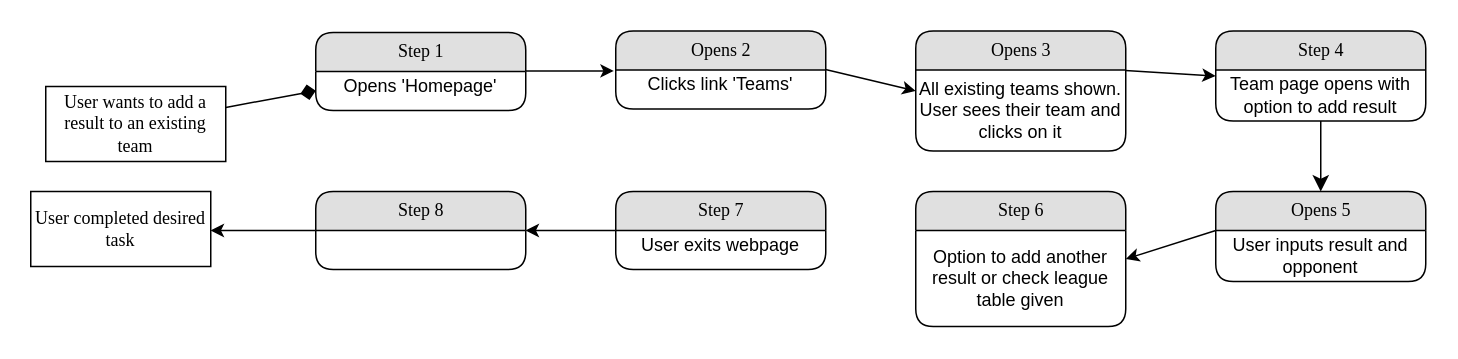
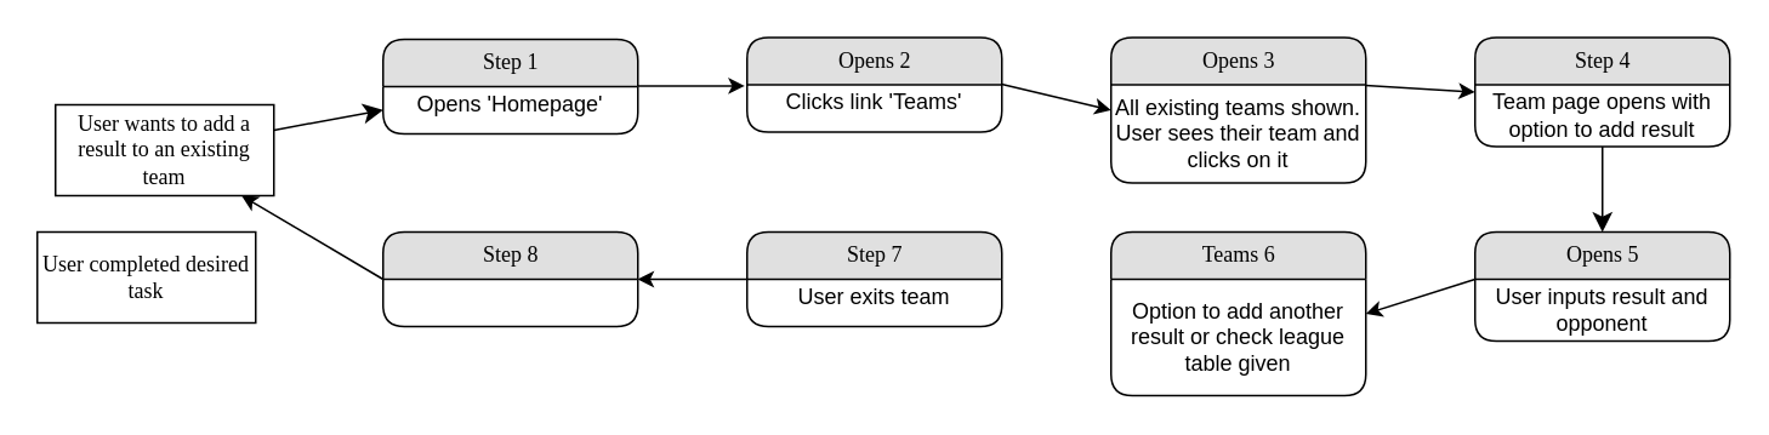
  <mxCell id="0" />
  <mxCell id="1" parent="0" />
- <mxCell id="2" style="edgeStyle=none;html=1;labelBackgroundColor=none;startFill=0;startSize=8;endFill=1;endSize=8;fontFamily=Verdana;fontSize=12;endArrow=diamond;" parent="1" source="3" target="19" edge="1"><mxGeometry relative="1" as="geometry" /></mxCell>
+ <mxCell id="2" style="edgeStyle=none;html=1;labelBackgroundColor=none;startFill=0;startSize=8;endFill=1;endSize=8;fontFamily=Verdana;fontSize=12;" parent="1" source="3" target="19" edge="1"><mxGeometry relative="1" as="geometry" /></mxCell>
  <mxCell id="3" value="User wants to add a result to an existing team" style="whiteSpace=wrap;html=1;rounded=0;shadow=0;comic=0;labelBackgroundColor=none;strokeWidth=1;fontFamily=Verdana;fontSize=12;align=center;" parent="1" vertex="1"><mxGeometry x="30" y="57" width="120" height="50" as="geometry" /></mxCell>
  <mxCell id="4" style="edgeStyle=orthogonalEdgeStyle;html=1;labelBackgroundColor=none;startFill=0;startSize=8;endFill=1;endSize=8;fontFamily=Verdana;fontSize=12;entryX=0.5;entryY=0;entryDx=0;entryDy=0;" parent="1" source="23" target="11" edge="1"><mxGeometry relative="1" as="geometry"><mxPoint x="860" y="117" as="targetPoint" /></mxGeometry></mxCell>
  <mxCell id="5" value="User completed desired task" style="whiteSpace=wrap;html=1;rounded=0;shadow=0;comic=0;labelBackgroundColor=none;strokeWidth=1;fontFamily=Verdana;fontSize=12;align=center;" parent="1" vertex="1"><mxGeometry x="20" y="127" width="120" height="50" as="geometry" /></mxCell>
  <mxCell id="6" style="edgeStyle=orthogonalEdgeStyle;rounded=0;orthogonalLoop=1;jettySize=auto;html=1;exitX=1;exitY=0.5;exitDx=0;exitDy=0;entryX=-0.009;entryY=0.023;entryDx=0;entryDy=0;entryPerimeter=0;" parent="1" source="19" edge="1"><mxGeometry relative="1" as="geometry"><mxPoint x="408.74" y="46.598" as="targetPoint" /><Array as="points"><mxPoint x="409" y="47" /></Array></mxGeometry></mxCell>
  <mxCell id="7" value="Opens 2" style="swimlane;html=1;fontStyle=0;childLayout=stackLayout;horizontal=1;startSize=26;fillColor=#e0e0e0;horizontalStack=0;resizeParent=1;resizeLast=0;collapsible=1;marginBottom=0;swimlaneFillColor=#ffffff;align=center;rounded=1;shadow=0;comic=0;labelBackgroundColor=none;strokeWidth=1;fontFamily=Verdana;fontSize=12" parent="1" vertex="1"><mxGeometry x="410" y="20" width="140" height="52" as="geometry" /></mxCell>
  <mxCell id="8" value="Clicks link 'Teams'" style="text;html=1;strokeColor=none;fillColor=none;align=center;verticalAlign=middle;whiteSpace=wrap;rounded=0;" parent="7" vertex="1"><mxGeometry y="26" width="140" height="20" as="geometry" /></mxCell>
  <mxCell id="9" value="Opens 3" style="swimlane;html=1;fontStyle=0;childLayout=stackLayout;horizontal=1;startSize=26;fillColor=#e0e0e0;horizontalStack=0;resizeParent=1;resizeLast=0;collapsible=1;marginBottom=0;swimlaneFillColor=#ffffff;align=center;rounded=1;shadow=0;comic=0;labelBackgroundColor=none;strokeWidth=1;fontFamily=Verdana;fontSize=12" parent="1" vertex="1"><mxGeometry x="610" y="20" width="140" height="80" as="geometry" /></mxCell>
  <mxCell id="10" value="All existing teams shown. User sees their team and clicks on it" style="text;html=1;strokeColor=none;fillColor=none;align=center;verticalAlign=middle;whiteSpace=wrap;rounded=0;" parent="9" vertex="1"><mxGeometry y="26" width="140" height="54" as="geometry" /></mxCell>
  <mxCell id="11" value="Opens 5" style="swimlane;html=1;fontStyle=0;childLayout=stackLayout;horizontal=1;startSize=26;fillColor=#e0e0e0;horizontalStack=0;resizeParent=1;resizeLast=0;collapsible=1;marginBottom=0;swimlaneFillColor=#ffffff;align=center;rounded=1;shadow=0;comic=0;labelBackgroundColor=none;strokeWidth=1;fontFamily=Verdana;fontSize=12" parent="1" vertex="1"><mxGeometry x="810" y="127" width="140" height="60" as="geometry" /></mxCell>
  <mxCell id="12" value="" style="endArrow=classic;html=1;entryX=1;entryY=0.5;entryDx=0;entryDy=0;" parent="11" target="14" edge="1"><mxGeometry width="50" height="50" relative="1" as="geometry"><mxPoint y="26" as="sourcePoint" /><mxPoint x="50" y="-24" as="targetPoint" /></mxGeometry></mxCell>
  <mxCell id="13" value="User inputs result and opponent" style="text;html=1;strokeColor=none;fillColor=none;align=center;verticalAlign=middle;whiteSpace=wrap;rounded=0;" parent="11" vertex="1"><mxGeometry y="26" width="140" height="34" as="geometry" /></mxCell>
- <mxCell id="14" value="Step 6" style="swimlane;html=1;fontStyle=0;childLayout=stackLayout;horizontal=1;startSize=26;fillColor=#e0e0e0;horizontalStack=0;resizeParent=1;resizeLast=0;collapsible=1;marginBottom=0;swimlaneFillColor=#ffffff;align=center;rounded=1;shadow=0;comic=0;labelBackgroundColor=none;strokeWidth=1;fontFamily=Verdana;fontSize=12" parent="1" vertex="1"><mxGeometry x="610" y="127" width="140" height="90" as="geometry" /></mxCell>
+ <mxCell id="14" value="Teams 6" style="swimlane;html=1;fontStyle=0;childLayout=stackLayout;horizontal=1;startSize=26;fillColor=#e0e0e0;horizontalStack=0;resizeParent=1;resizeLast=0;collapsible=1;marginBottom=0;swimlaneFillColor=#ffffff;align=center;rounded=1;shadow=0;comic=0;labelBackgroundColor=none;strokeWidth=1;fontFamily=Verdana;fontSize=12" parent="1" vertex="1"><mxGeometry x="610" y="127" width="140" height="90" as="geometry" /></mxCell>
  <mxCell id="15" value="Option to add another result or check league table given" style="text;html=1;strokeColor=none;fillColor=none;align=center;verticalAlign=middle;whiteSpace=wrap;rounded=0;" parent="14" vertex="1"><mxGeometry y="26" width="140" height="64" as="geometry" /></mxCell>
  <mxCell id="16" value="Step 7" style="swimlane;html=1;fontStyle=0;childLayout=stackLayout;horizontal=1;startSize=26;fillColor=#e0e0e0;horizontalStack=0;resizeParent=1;resizeLast=0;collapsible=1;marginBottom=0;swimlaneFillColor=#ffffff;align=center;rounded=1;shadow=0;comic=0;labelBackgroundColor=none;strokeWidth=1;fontFamily=Verdana;fontSize=12" parent="1" vertex="1"><mxGeometry x="410" y="127" width="140" height="52" as="geometry" /></mxCell>
- <mxCell id="17" value="User exits webpage" style="text;html=1;strokeColor=none;fillColor=none;align=center;verticalAlign=middle;whiteSpace=wrap;rounded=0;" parent="16" vertex="1"><mxGeometry y="26" width="140" height="20" as="geometry" /></mxCell>
+ <mxCell id="17" value="User exits team" style="text;html=1;strokeColor=none;fillColor=none;align=center;verticalAlign=middle;whiteSpace=wrap;rounded=0;" parent="16" vertex="1"><mxGeometry y="26" width="140" height="20" as="geometry" /></mxCell>
  <mxCell id="18" value="Step 8" style="swimlane;html=1;fontStyle=0;childLayout=stackLayout;horizontal=1;startSize=26;fillColor=#e0e0e0;horizontalStack=0;resizeParent=1;resizeLast=0;collapsible=1;marginBottom=0;swimlaneFillColor=#ffffff;align=center;rounded=1;shadow=0;comic=0;labelBackgroundColor=none;strokeWidth=1;fontFamily=Verdana;fontSize=12" parent="1" vertex="1"><mxGeometry x="210" y="127" width="140" height="52" as="geometry" /></mxCell>
  <mxCell id="19" value="Step 1" style="swimlane;html=1;fontStyle=0;childLayout=stackLayout;horizontal=1;startSize=26;fillColor=#e0e0e0;horizontalStack=0;resizeParent=1;resizeLast=0;collapsible=1;marginBottom=0;swimlaneFillColor=#ffffff;align=center;rounded=1;shadow=0;comic=0;labelBackgroundColor=none;strokeWidth=1;fontFamily=Verdana;fontSize=12" parent="1" vertex="1"><mxGeometry x="210" y="21" width="140" height="52" as="geometry" /></mxCell>
  <mxCell id="20" value="Opens 'Homepage'" style="text;html=1;strokeColor=none;fillColor=none;align=center;verticalAlign=middle;whiteSpace=wrap;rounded=0;" parent="19" vertex="1"><mxGeometry y="26" width="140" height="20" as="geometry" /></mxCell>
  <mxCell id="21" value="" style="endArrow=classic;html=1;exitX=0.999;exitY=-0.011;exitDx=0;exitDy=0;exitPerimeter=0;entryX=0;entryY=0.5;entryDx=0;entryDy=0;" parent="1" target="9" edge="1"><mxGeometry width="50" height="50" relative="1" as="geometry"><mxPoint x="549.86" y="45.714" as="sourcePoint" /><mxPoint x="600" y="37" as="targetPoint" /></mxGeometry></mxCell>
  <mxCell id="22" value="" style="endArrow=classic;html=1;exitX=0.998;exitY=0.013;exitDx=0;exitDy=0;exitPerimeter=0;entryX=0;entryY=0.5;entryDx=0;entryDy=0;" parent="1" target="23" edge="1"><mxGeometry width="50" height="50" relative="1" as="geometry"><mxPoint x="749.72" y="46.338" as="sourcePoint" /><mxPoint x="810" y="27" as="targetPoint" /></mxGeometry></mxCell>
  <mxCell id="23" value="Step 4" style="swimlane;html=1;fontStyle=0;childLayout=stackLayout;horizontal=1;startSize=26;fillColor=#e0e0e0;horizontalStack=0;resizeParent=1;resizeLast=0;collapsible=1;marginBottom=0;swimlaneFillColor=#ffffff;align=center;rounded=1;shadow=0;comic=0;labelBackgroundColor=none;strokeWidth=1;fontFamily=Verdana;fontSize=12" parent="1" vertex="1"><mxGeometry x="810" y="20" width="140" height="60" as="geometry" /></mxCell>
  <mxCell id="24" value="Team page opens with option to add result" style="text;html=1;strokeColor=none;fillColor=none;align=center;verticalAlign=middle;whiteSpace=wrap;rounded=0;" parent="23" vertex="1"><mxGeometry y="26" width="140" height="34" as="geometry" /></mxCell>
  <mxCell id="25" value="" style="endArrow=classic;html=1;exitX=0;exitY=0.5;exitDx=0;exitDy=0;entryX=0.999;entryY=0;entryDx=0;entryDy=0;entryPerimeter=0;" parent="1" source="16" edge="1"><mxGeometry width="50" height="50" relative="1" as="geometry"><mxPoint x="350" y="177" as="sourcePoint" /><mxPoint x="349.86" y="153" as="targetPoint" /></mxGeometry></mxCell>
- <mxCell id="26" value="" style="endArrow=classic;html=1;entryX=0.999;entryY=0.52;entryDx=0;entryDy=0;exitX=0;exitY=0.5;exitDx=0;exitDy=0;entryPerimeter=0;" parent="1" source="18" target="5" edge="1"><mxGeometry width="50" height="50" relative="1" as="geometry"><mxPoint x="209" y="154" as="sourcePoint" /><mxPoint x="210" y="137" as="targetPoint" /></mxGeometry></mxCell>
+ <mxCell id="26" value="" style="endArrow=classic;html=1;exitX=0;exitY=0.5;exitDx=0;exitDy=0;" parent="1" source="18" target="3" edge="1"><mxGeometry width="50" height="50" relative="1" as="geometry"><mxPoint x="209" y="154" as="sourcePoint" /><mxPoint x="210" y="137" as="targetPoint" /></mxGeometry></mxCell>
